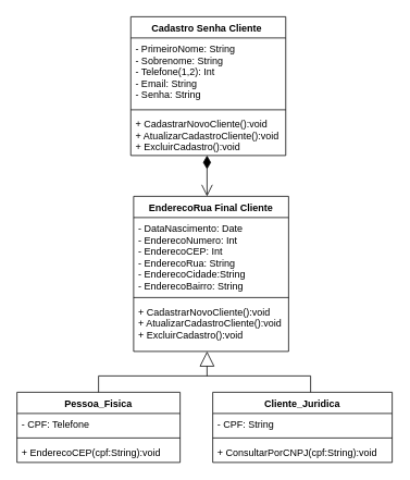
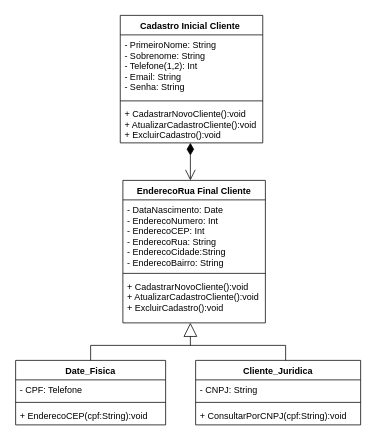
  <mxCell id="0" />
  <mxCell id="1" parent="0" />
- <mxCell id="2" value="Cadastro Senha Cliente " style="swimlane;fontStyle=1;align=center;verticalAlign=top;childLayout=stackLayout;horizontal=1;startSize=26;horizontalStack=0;resizeParent=1;resizeParentMax=0;resizeLast=0;collapsible=1;marginBottom=0;" vertex="1" parent="1"><mxGeometry x="159.5" y="20" width="190" height="170" as="geometry" /></mxCell>
+ <mxCell id="2" value="Cadastro Inicial Cliente " style="swimlane;fontStyle=1;align=center;verticalAlign=top;childLayout=stackLayout;horizontal=1;startSize=26;horizontalStack=0;resizeParent=1;resizeParentMax=0;resizeLast=0;collapsible=1;marginBottom=0;" vertex="1" parent="1"><mxGeometry x="159.5" y="20" width="190" height="170" as="geometry" /></mxCell>
  <mxCell id="3" value="- PrimeiroNome: String&#10;- Sobrenome: String&#10;- Telefone(1,2): Int&#10;- Email: String&#10;- Senha: String  " style="text;strokeColor=none;fillColor=none;align=left;verticalAlign=top;spacingLeft=4;spacingRight=4;overflow=hidden;rotatable=0;points=[[0,0.5],[1,0.5]];portConstraint=eastwest;" vertex="1" parent="2"><mxGeometry y="26" width="190" height="84" as="geometry" /></mxCell>
  <mxCell id="4" value="" style="line;strokeWidth=1;fillColor=none;align=left;verticalAlign=middle;spacingTop=-1;spacingLeft=3;spacingRight=3;rotatable=0;labelPosition=right;points=[];portConstraint=eastwest;" vertex="1" parent="2"><mxGeometry y="110" width="190" height="8" as="geometry" /></mxCell>
  <mxCell id="5" value="+ CadastrarNovoCliente():void&#10;+ AtualizarCadastroCliente():void&#10;+ ExcluirCadastro():void&#10;&#10;" style="text;strokeColor=none;fillColor=none;align=left;verticalAlign=top;spacingLeft=4;spacingRight=4;overflow=hidden;rotatable=0;points=[[0,0.5],[1,0.5]];portConstraint=eastwest;" vertex="1" parent="2"><mxGeometry y="118" width="190" height="52" as="geometry" /></mxCell>
  <mxCell id="6" value="EnderecoRua Final Cliente" style="swimlane;fontStyle=1;align=center;verticalAlign=top;childLayout=stackLayout;horizontal=1;startSize=26;horizontalStack=0;resizeParent=1;resizeParentMax=0;resizeLast=0;collapsible=1;marginBottom=0;" vertex="1" parent="1"><mxGeometry x="163" y="240" width="190" height="190" as="geometry" /></mxCell>
  <mxCell id="7" value="- DataNascimento: Date&#10;- EnderecoNumero: Int&#10;- EnderecoCEP: Int&#10;- EnderecoRua: String&#10;- EnderecoCidade:String&#10;- EnderecoBairro: String&#10;&#10;" style="text;strokeColor=none;fillColor=none;align=left;verticalAlign=top;spacingLeft=4;spacingRight=4;overflow=hidden;rotatable=0;points=[[0,0.5],[1,0.5]];portConstraint=eastwest;" vertex="1" parent="6"><mxGeometry y="26" width="190" height="94" as="geometry" /></mxCell>
  <mxCell id="8" value="" style="line;strokeWidth=1;fillColor=none;align=left;verticalAlign=middle;spacingTop=-1;spacingLeft=3;spacingRight=3;rotatable=0;labelPosition=right;points=[];portConstraint=eastwest;" vertex="1" parent="6"><mxGeometry y="120" width="190" height="8" as="geometry" /></mxCell>
  <mxCell id="9" value="+ CadastrarNovoCliente():void&#10;+ AtualizarCadastroCliente():void&#10;+ ExcluirCadastro():void&#10;" style="text;strokeColor=none;fillColor=none;align=left;verticalAlign=top;spacingLeft=4;spacingRight=4;overflow=hidden;rotatable=0;points=[[0,0.5],[1,0.5]];portConstraint=eastwest;" vertex="1" parent="6"><mxGeometry y="128" width="190" height="62" as="geometry" /></mxCell>
- <mxCell id="10" value="Pessoa_Fisica" style="swimlane;fontStyle=1;align=center;verticalAlign=top;childLayout=stackLayout;horizontal=1;startSize=26;horizontalStack=0;resizeParent=1;resizeParentMax=0;resizeLast=0;collapsible=1;marginBottom=0;" vertex="1" parent="1"><mxGeometry x="20" y="480" width="200" height="86" as="geometry" /></mxCell>
+ <mxCell id="10" value="Date_Fisica" style="swimlane;fontStyle=1;align=center;verticalAlign=top;childLayout=stackLayout;horizontal=1;startSize=26;horizontalStack=0;resizeParent=1;resizeParentMax=0;resizeLast=0;collapsible=1;marginBottom=0;" vertex="1" parent="1"><mxGeometry x="20" y="480" width="200" height="86" as="geometry" /></mxCell>
  <mxCell id="11" value="- CPF: Telefone" style="text;strokeColor=none;fillColor=none;align=left;verticalAlign=top;spacingLeft=4;spacingRight=4;overflow=hidden;rotatable=0;points=[[0,0.5],[1,0.5]];portConstraint=eastwest;" vertex="1" parent="10"><mxGeometry y="26" width="200" height="26" as="geometry" /></mxCell>
  <mxCell id="12" value="" style="line;strokeWidth=1;fillColor=none;align=left;verticalAlign=middle;spacingTop=-1;spacingLeft=3;spacingRight=3;rotatable=0;labelPosition=right;points=[];portConstraint=eastwest;" vertex="1" parent="10"><mxGeometry y="52" width="200" height="8" as="geometry" /></mxCell>
  <mxCell id="13" value="+ EnderecoCEP(cpf:String):void" style="text;strokeColor=none;fillColor=none;align=left;verticalAlign=top;spacingLeft=4;spacingRight=4;overflow=hidden;rotatable=0;points=[[0,0.5],[1,0.5]];portConstraint=eastwest;" vertex="1" parent="10"><mxGeometry y="60" width="200" height="26" as="geometry" /></mxCell>
  <mxCell id="14" value="Cliente_Juridica" style="swimlane;fontStyle=1;align=center;verticalAlign=top;childLayout=stackLayout;horizontal=1;startSize=26;horizontalStack=0;resizeParent=1;resizeParentMax=0;resizeLast=0;collapsible=1;marginBottom=0;" vertex="1" parent="1"><mxGeometry x="260" y="480" width="220" height="86" as="geometry" /></mxCell>
- <mxCell id="15" value="- CPF: String " style="text;strokeColor=none;fillColor=none;align=left;verticalAlign=top;spacingLeft=4;spacingRight=4;overflow=hidden;rotatable=0;points=[[0,0.5],[1,0.5]];portConstraint=eastwest;" vertex="1" parent="14"><mxGeometry y="26" width="220" height="26" as="geometry" /></mxCell>
+ <mxCell id="15" value="- CNPJ: String " style="text;strokeColor=none;fillColor=none;align=left;verticalAlign=top;spacingLeft=4;spacingRight=4;overflow=hidden;rotatable=0;points=[[0,0.5],[1,0.5]];portConstraint=eastwest;" vertex="1" parent="14"><mxGeometry y="26" width="220" height="26" as="geometry" /></mxCell>
  <mxCell id="16" value="" style="line;strokeWidth=1;fillColor=none;align=left;verticalAlign=middle;spacingTop=-1;spacingLeft=3;spacingRight=3;rotatable=0;labelPosition=right;points=[];portConstraint=eastwest;" vertex="1" parent="14"><mxGeometry y="52" width="220" height="8" as="geometry" /></mxCell>
  <mxCell id="17" value="+ ConsultarPorCNPJ(cpf:String):void" style="text;strokeColor=none;fillColor=none;align=left;verticalAlign=top;spacingLeft=4;spacingRight=4;overflow=hidden;rotatable=0;points=[[0,0.5],[1,0.5]];portConstraint=eastwest;" vertex="1" parent="14"><mxGeometry y="60" width="220" height="26" as="geometry" /></mxCell>
  <mxCell id="18" value="" style="endArrow=block;endSize=16;endFill=0;html=1;" edge="1" parent="1"><mxGeometry x="1" y="-215" width="160" relative="1" as="geometry"><mxPoint x="253" y="460" as="sourcePoint" /><mxPoint x="253" y="430" as="targetPoint" /><mxPoint x="190" y="-115" as="offset" /></mxGeometry></mxCell>
  <mxCell id="19" value="" style="endArrow=none;html=1;edgeStyle=orthogonalEdgeStyle;" edge="1" parent="1"><mxGeometry relative="1" as="geometry"><mxPoint x="120" y="460" as="sourcePoint" /><mxPoint x="380" y="460" as="targetPoint" /></mxGeometry></mxCell>
  <mxCell id="20" value="" style="resizable=0;html=1;align=left;verticalAlign=bottom;labelBackgroundColor=#ffffff;fontSize=10;" connectable="0" vertex="1" parent="19"><mxGeometry x="-1" relative="1" as="geometry" /></mxCell>
  <mxCell id="21" value="" style="resizable=0;html=1;align=right;verticalAlign=bottom;labelBackgroundColor=#ffffff;fontSize=10;" connectable="0" vertex="1" parent="19"><mxGeometry x="1" relative="1" as="geometry" /></mxCell>
  <mxCell id="22" value="" style="endArrow=none;html=1;" edge="1" parent="1"><mxGeometry width="50" height="50" relative="1" as="geometry"><mxPoint x="120" y="480" as="sourcePoint" /><mxPoint x="120" y="460" as="targetPoint" /></mxGeometry></mxCell>
  <mxCell id="23" value="" style="endArrow=none;html=1;" edge="1" parent="1"><mxGeometry width="50" height="50" relative="1" as="geometry"><mxPoint x="380" y="480" as="sourcePoint" /><mxPoint x="380" y="460" as="targetPoint" /></mxGeometry></mxCell>
  <mxCell id="24" value="" style="endArrow=open;html=1;endSize=12;startArrow=diamondThin;startSize=14;startFill=1;edgeStyle=orthogonalEdgeStyle;align=left;verticalAlign=bottom;" edge="1" parent="1"><mxGeometry x="-1" y="3" relative="1" as="geometry"><mxPoint x="253" y="190" as="sourcePoint" /><mxPoint x="253" y="240" as="targetPoint" /></mxGeometry></mxCell>
